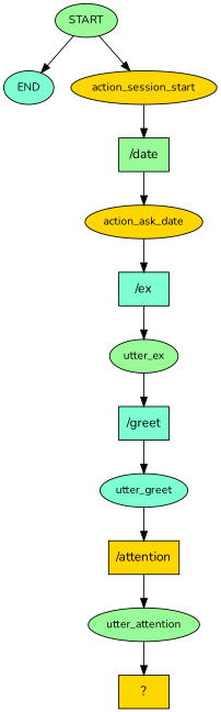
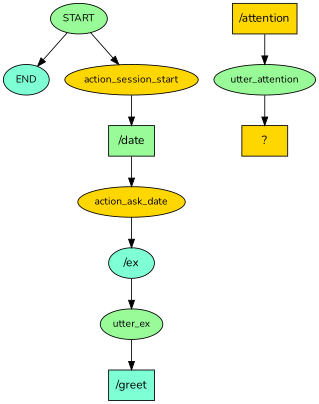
  digraph {
    fontname=Nunito
    node [fillcolor=palegreen fontname=Nunito fontsize=12 style=filled]
    edge [fontname=Nunito]
    n1 [label=START]
    n2 [fillcolor=aquamarine label=END]
    n3 [fillcolor=gold label=action_session_start]
    n4 [label="/date" shape=rect fontsize=""]
    n5 [fillcolor=gold label=action_ask_date]
-   n6 [fillcolor=aquamarine label="/ex" shape=rect fontsize=""]
+   n6 [fillcolor=aquamarine label="/ex" shape=ellipse fontsize=""]
    n7 [label=utter_ex]
    n8 [fillcolor=aquamarine label="/greet" shape=rect fontsize=""]
-   n9 [fillcolor=aquamarine label=utter_greet]
    n10 [fillcolor=gold label="/attention" shape=rect fontsize=""]
    n11 [label=utter_attention]
    n12 [fillcolor=gold label="  ?  " shape=rect fontsize=""]
    n1 -> n2
    n1 -> n3
    n3 -> n4
    n4 -> n5
    n5 -> n6
    n6 -> n7
    n7 -> n8
-   n8 -> n9
-   n9 -> n10
    n10 -> n11
    n11 -> n12
  }
